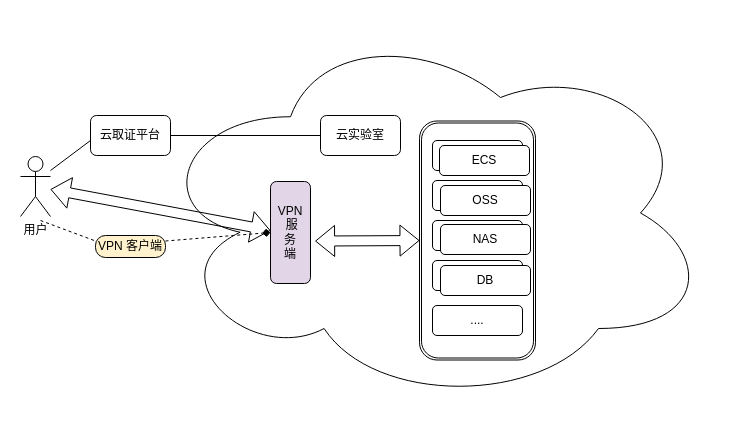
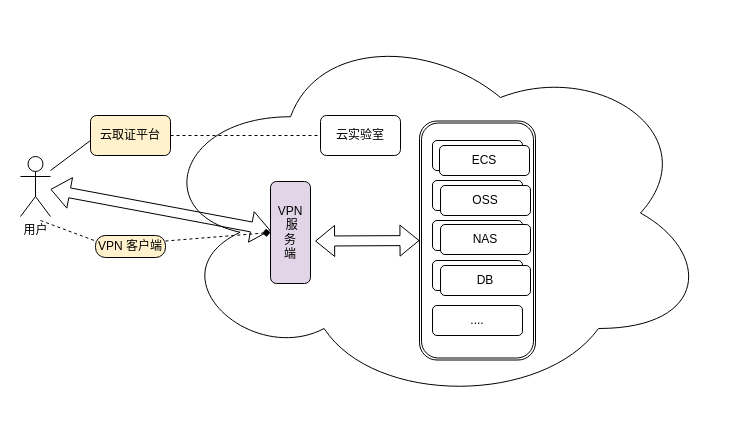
  <mxCell id="0" />
  <mxCell id="1" parent="0" />
  <mxCell id="2" value="" style="ellipse;shape=cloud;whiteSpace=wrap;html=1;" vertex="1" parent="1"><mxGeometry x="150" y="20" width="560" height="385" as="geometry" /></mxCell>
  <mxCell id="3" value="" style="shape=ext;double=1;rounded=1;whiteSpace=wrap;html=1;" vertex="1" parent="1"><mxGeometry x="419" y="120.5" width="116" height="239" as="geometry" /></mxCell>
  <mxCell id="4" value="用户" style="shape=umlActor;verticalLabelPosition=bottom;verticalAlign=top;html=1;outlineConnect=0;" vertex="1" parent="1"><mxGeometry x="20" y="156" width="30" height="60" as="geometry" /></mxCell>
- <mxCell id="5" value="云取证平台" style="rounded=1;whiteSpace=wrap;html=1;" vertex="1" parent="1"><mxGeometry x="90" y="115" width="80" height="40" as="geometry" /></mxCell>
+ <mxCell id="5" value="云取证平台" style="rounded=1;whiteSpace=wrap;html=1;fillColor=#fff2cc;" vertex="1" parent="1"><mxGeometry x="90" y="115" width="80" height="40" as="geometry" /></mxCell>
  <mxCell id="6" value="云实验室" style="rounded=1;whiteSpace=wrap;html=1;" vertex="1" parent="1"><mxGeometry x="320" y="115" width="80" height="40" as="geometry" /></mxCell>
  <mxCell id="7" value="ECS" style="rounded=1;whiteSpace=wrap;html=1;" vertex="1" parent="1"><mxGeometry x="432" y="140" width="90" height="30" as="geometry" /></mxCell>
  <mxCell id="8" value="OSS" style="rounded=1;whiteSpace=wrap;html=1;" vertex="1" parent="1"><mxGeometry x="432" y="180" width="90" height="30" as="geometry" /></mxCell>
  <mxCell id="9" value="NAS" style="rounded=1;whiteSpace=wrap;html=1;" vertex="1" parent="1"><mxGeometry x="432" y="220" width="90" height="30" as="geometry" /></mxCell>
  <mxCell id="10" value="DB" style="rounded=1;whiteSpace=wrap;html=1;" vertex="1" parent="1"><mxGeometry x="432" y="260" width="90" height="30" as="geometry" /></mxCell>
  <mxCell id="11" value="VPN&lt;br&gt;&amp;nbsp;服&lt;br&gt;务&lt;br&gt;端" style="rounded=1;whiteSpace=wrap;html=1;fillColor=#e1d5e7;" vertex="1" parent="1"><mxGeometry x="270" y="181" width="40" height="102" as="geometry" /></mxCell>
  <mxCell id="12" value="VPN 客户端" style="rounded=1;whiteSpace=wrap;html=1;arcSize=45;fillColor=#fff2cc;" vertex="1" parent="1"><mxGeometry x="95" y="235" width="70" height="22" as="geometry" /></mxCell>
  <mxCell id="13" value="DB" style="rounded=1;whiteSpace=wrap;html=1;" vertex="1" parent="1"><mxGeometry x="440" y="265" width="90" height="30" as="geometry" /></mxCell>
  <mxCell id="14" value="NAS" style="rounded=1;whiteSpace=wrap;html=1;" vertex="1" parent="1"><mxGeometry x="440" y="224" width="90" height="30" as="geometry" /></mxCell>
  <mxCell id="15" value="OSS" style="rounded=1;whiteSpace=wrap;html=1;" vertex="1" parent="1"><mxGeometry x="440" y="185" width="90" height="30" as="geometry" /></mxCell>
  <mxCell id="16" value="ECS" style="rounded=1;whiteSpace=wrap;html=1;" vertex="1" parent="1"><mxGeometry x="439" y="145" width="90" height="30" as="geometry" /></mxCell>
  <mxCell id="17" value="...." style="rounded=1;whiteSpace=wrap;html=1;" vertex="1" parent="1"><mxGeometry x="432" y="305" width="90" height="30" as="geometry" /></mxCell>
  <mxCell id="18" value="" style="endArrow=diamond;dashed=1;html=1;rounded=0;exitX=1;exitY=0.25;exitDx=0;exitDy=0;entryX=0;entryY=0.5;entryDx=0;entryDy=0;" edge="1" parent="1" source="12" target="11"><mxGeometry width="50" height="50" relative="1" as="geometry"><mxPoint x="180" y="260" as="sourcePoint" /><mxPoint x="230" y="210" as="targetPoint" /></mxGeometry></mxCell>
  <mxCell id="19" value="" style="endArrow=none;dashed=1;html=1;rounded=0;entryX=0;entryY=0.25;entryDx=0;entryDy=0;" edge="1" parent="1" target="12"><mxGeometry width="50" height="50" relative="1" as="geometry"><mxPoint x="40" y="220" as="sourcePoint" /><mxPoint x="90" y="250" as="targetPoint" /></mxGeometry></mxCell>
  <mxCell id="20" value="" style="endArrow=none;html=1;rounded=0;" edge="1" parent="1"><mxGeometry width="50" height="50" relative="1" as="geometry"><mxPoint x="50" y="170" as="sourcePoint" /><mxPoint x="90" y="140" as="targetPoint" /></mxGeometry></mxCell>
- <mxCell id="21" value="" style="endArrow=none;html=1;rounded=0;entryX=0;entryY=0.5;entryDx=0;entryDy=0;exitX=1;exitY=0.5;exitDx=0;exitDy=0;" edge="1" parent="1" source="5" target="6"><mxGeometry width="50" height="50" relative="1" as="geometry"><mxPoint x="160" y="190" as="sourcePoint" /><mxPoint x="210" y="140" as="targetPoint" /></mxGeometry></mxCell>
+ <mxCell id="21" value="" style="endArrow=none;html=1;rounded=0;entryX=0;entryY=0.5;entryDx=0;entryDy=0;exitX=1;exitY=0.5;exitDx=0;exitDy=0;dashed=1;" edge="1" parent="1" source="5" target="6"><mxGeometry width="50" height="50" relative="1" as="geometry"><mxPoint x="160" y="190" as="sourcePoint" /><mxPoint x="210" y="140" as="targetPoint" /></mxGeometry></mxCell>
  <mxCell id="22" value="" style="shape=flexArrow;endArrow=classic;startArrow=classic;html=1;rounded=0;" edge="1" parent="1" source="4"><mxGeometry width="100" height="100" relative="1" as="geometry"><mxPoint x="110" y="310" as="sourcePoint" /><mxPoint x="270" y="230" as="targetPoint" /></mxGeometry></mxCell>
  <mxCell id="23" value="" style="shape=flexArrow;endArrow=classic;startArrow=classic;html=1;rounded=0;entryX=0;entryY=0.5;entryDx=0;entryDy=0;exitX=1.115;exitY=0.584;exitDx=0;exitDy=0;exitPerimeter=0;" edge="1" parent="1" source="11" target="3"><mxGeometry width="100" height="100" relative="1" as="geometry"><mxPoint x="270" y="300" as="sourcePoint" /><mxPoint x="370" y="200" as="targetPoint" /></mxGeometry></mxCell>
